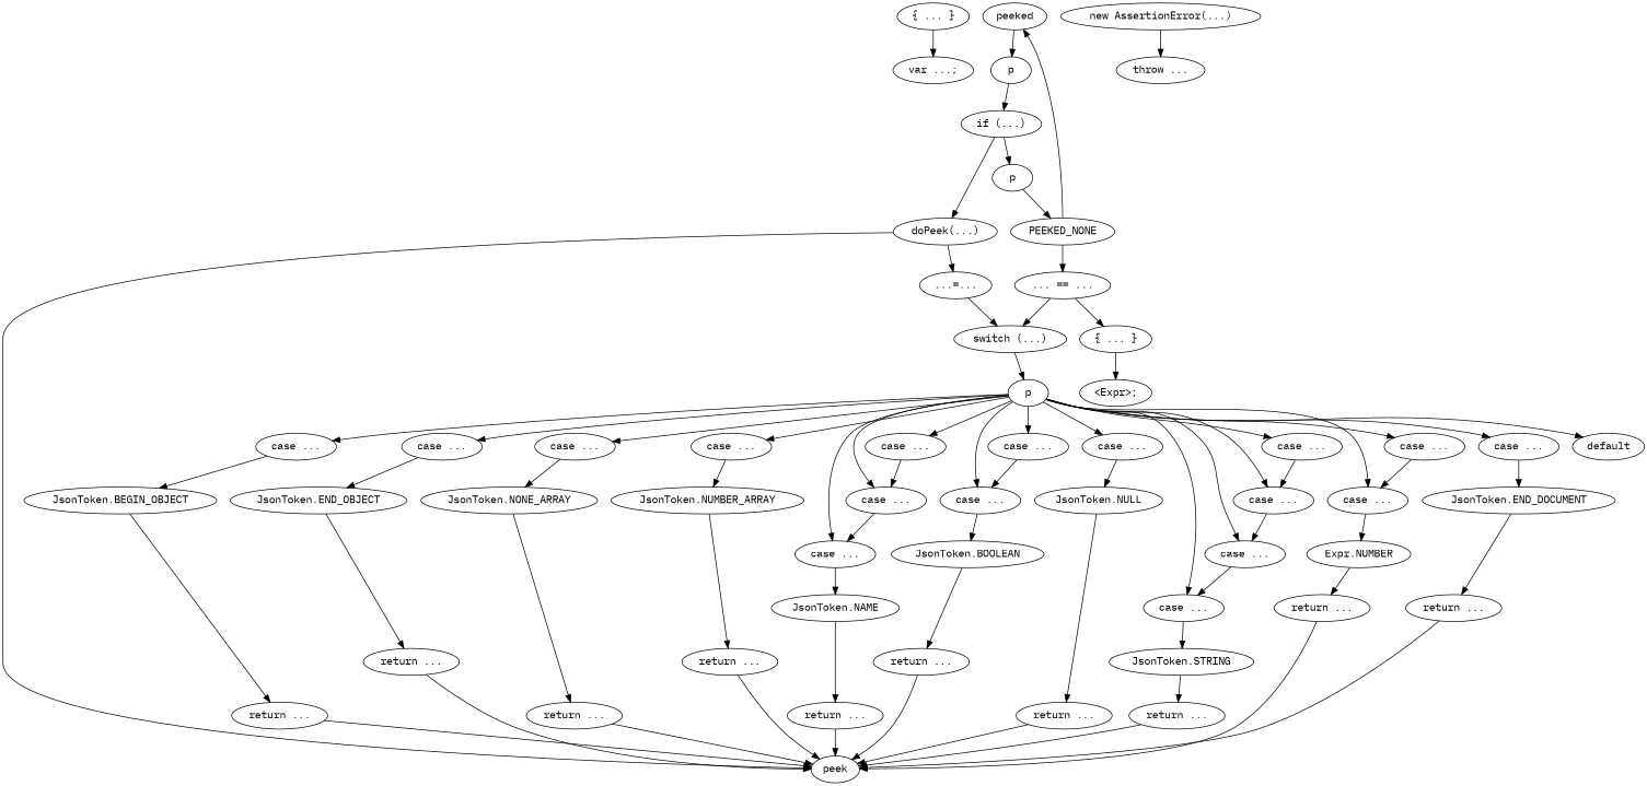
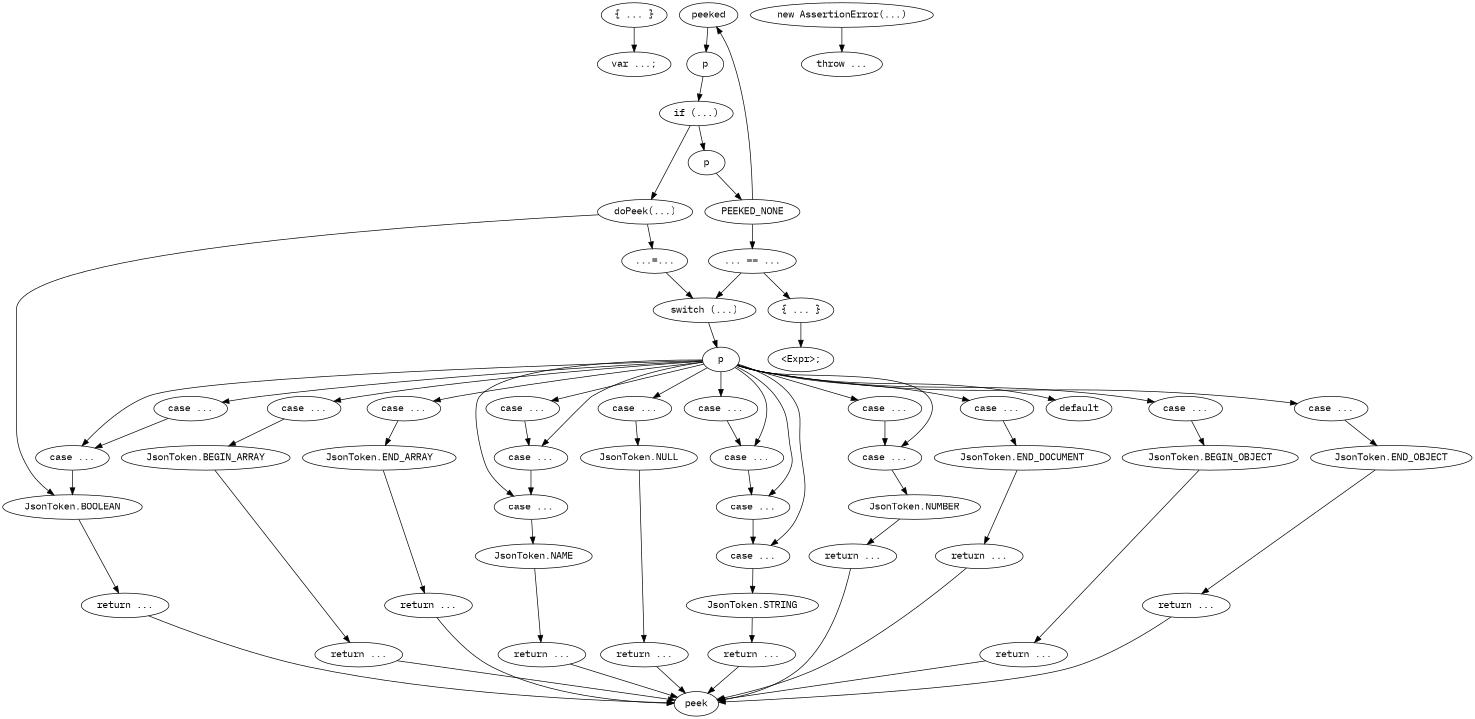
  digraph {
    compound=true
    fontname="IBM Plex Mono"
    node [fontname="IBM Plex Mono"]
    edge [fontname="IBM Plex Mono"]
    n1 [label="{ ... }"]
    n2 [label="var ...;"]
    n3 [label=peeked]
    n4 [label=p]
    n5 [label="if (...)"]
    n6 [label=p]
    n7 [label="doPeek(...)"]
    n8 [label=PEEKED_NONE]
    n9 [label="... == ..."]
    n10 [label="switch (...)"]
    n11 [label=p]
    n12 [label="case ..."]
    n13 [label="case ..."]
    n14 [label="case ..."]
    n15 [label="case ..."]
    n16 [label="case ..."]
    n17 [label="case ..."]
    n18 [label="case ..."]
    n19 [label="case ..."]
    n20 [label="case ..."]
    n21 [label="case ..."]
    n22 [label="case ..."]
    n23 [label="case ..."]
    n24 [label="case ..."]
    n25 [label="case ..."]
    n26 [label="case ..."]
    n27 [label="case ..."]
    n28 [label="case ..."]
    n29 [label=default]
    n30 [label="JsonToken.BEGIN_OBJECT"]
    n31 [label="JsonToken.END_OBJECT"]
-   n32 [label="JsonToken.NONE_ARRAY"]
-   n33 [label="JsonToken.NUMBER_ARRAY"]
+   n32 [label="JsonToken.BEGIN_ARRAY"]
+   n33 [label="JsonToken.END_ARRAY"]
    n34 [label="JsonToken.NAME"]
    n35 [label="JsonToken.BOOLEAN"]
    n36 [label="JsonToken.NULL"]
    n37 [label="JsonToken.STRING"]
-   n38 [label="Expr.NUMBER"]
+   n38 [label="JsonToken.NUMBER"]
    n39 [label="JsonToken.END_DOCUMENT"]
    n40 [label="{ ... }"]
    n41 [label="<Expr>;"]
    n42 [label="...=..."]
    n43 [label=peek]
    n44 [label="return ..."]
    n45 [label="return ..."]
    n46 [label="return ..."]
    n47 [label="return ..."]
    n48 [label="return ..."]
    n49 [label="return ..."]
    n50 [label="return ..."]
    n51 [label="return ..."]
    n52 [label="return ..."]
    n53 [label="return ..."]
    n54 [label="new AssertionError(...)"]
    n55 [label="throw ..."]
    n1 -> n2
    n3 -> n4
    n4 -> n5
    n5 -> n6
    n5 -> n7
    n6 -> n8
    n7 -> n42
-   n7 -> n43
+   n7 -> n35
    n8 -> n3
    n8 -> n9
    n9 -> n10
    n9 -> n40
    n10 -> n11
    n11 -> n12
    n11 -> n13
    n11 -> n14
    n11 -> n15
    n11 -> n16
    n11 -> n17
    n11 -> n18
    n11 -> n19
    n11 -> n20
    n11 -> n21
    n11 -> n22
    n11 -> n23
    n11 -> n24
    n11 -> n25
    n11 -> n26
    n11 -> n27
    n11 -> n28
    n11 -> n29
    n12 -> n30
    n13 -> n31
    n14 -> n32
    n15 -> n33
    n16 -> n17
    n17 -> n18
    n18 -> n34
    n19 -> n20
    n20 -> n35
    n21 -> n36
    n22 -> n23
    n23 -> n24
    n24 -> n25
    n25 -> n37
    n26 -> n27
    n27 -> n38
    n28 -> n39
    n30 -> n44
    n31 -> n45
    n32 -> n46
    n33 -> n47
    n34 -> n48
    n35 -> n49
    n36 -> n50
    n37 -> n51
    n38 -> n52
    n39 -> n53
    n40 -> n41
    n42 -> n10
    n44 -> n43
    n45 -> n43
    n46 -> n43
    n47 -> n43
    n48 -> n43
    n49 -> n43
    n50 -> n43
    n51 -> n43
    n52 -> n43
    n53 -> n43
    n54 -> n55
  }
